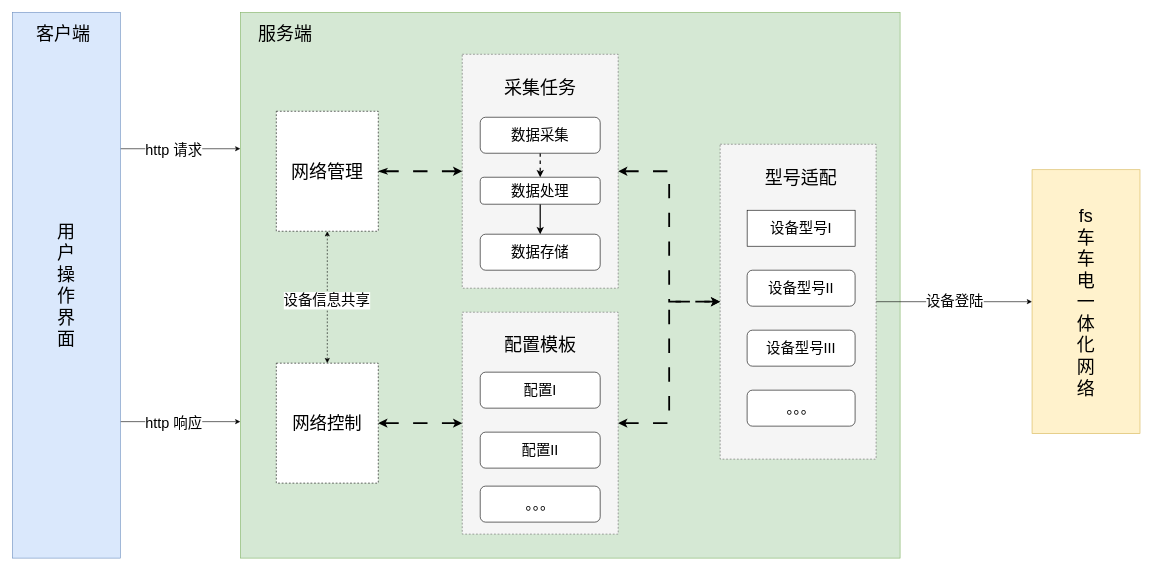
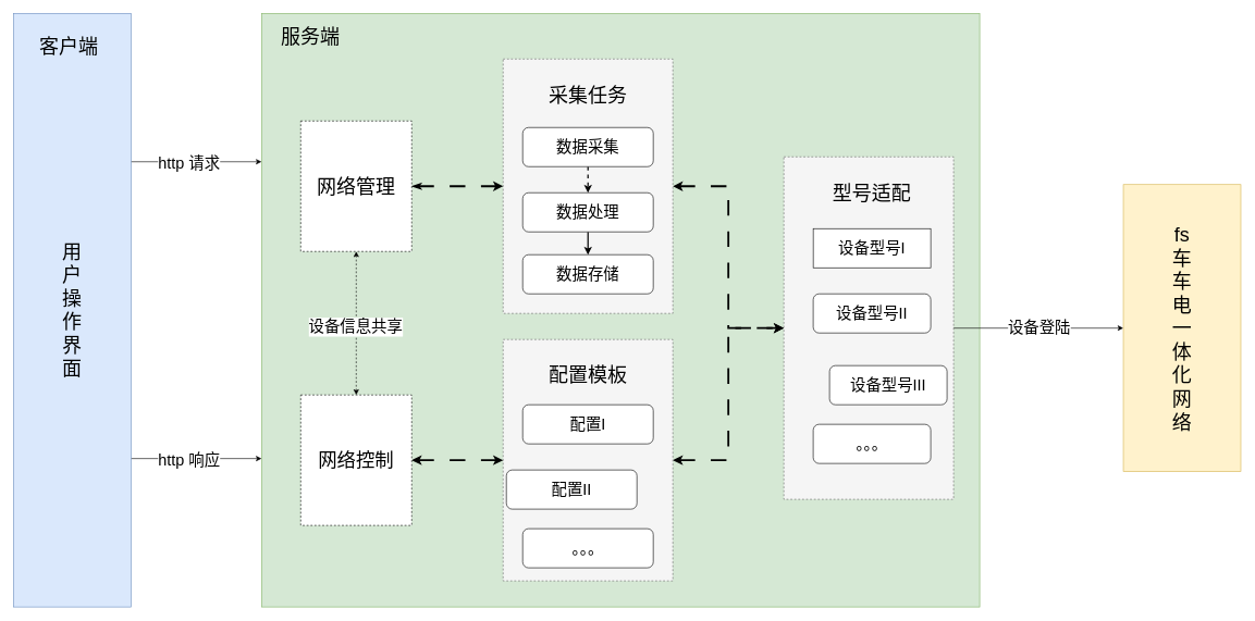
  <mxCell id="0" />
  <mxCell id="1" parent="0" />
  <mxCell id="2" value="" style="rounded=0;whiteSpace=wrap;html=1;fillColor=#d5e8d4;strokeColor=#82b366;" vertex="1" parent="1"><mxGeometry x="400" y="20" width="1100" height="910" as="geometry" /></mxCell>
  <mxCell id="3" style="edgeStyle=orthogonalEdgeStyle;rounded=0;orthogonalLoop=1;jettySize=auto;html=1;entryX=0;entryY=0.5;entryDx=0;entryDy=0;startArrow=classic;startFill=1;strokeWidth=3;dashed=1;dashPattern=8 8;" edge="1" parent="1" source="4" target="9"><mxGeometry relative="1" as="geometry" /></mxCell>
  <mxCell id="4" value="" style="rounded=0;whiteSpace=wrap;html=1;dashed=1;fillColor=#f5f5f5;fontColor=#333333;strokeColor=#666666;" vertex="1" parent="1"><mxGeometry x="770" y="520" width="260" height="370" as="geometry" /></mxCell>
  <mxCell id="5" style="edgeStyle=orthogonalEdgeStyle;rounded=0;orthogonalLoop=1;jettySize=auto;html=1;exitX=1;exitY=0.5;exitDx=0;exitDy=0;entryX=0;entryY=0.5;entryDx=0;entryDy=0;startArrow=classic;startFill=1;strokeWidth=3;dashed=1;dashPattern=8 8;" edge="1" parent="1" source="6" target="9"><mxGeometry relative="1" as="geometry" /></mxCell>
  <mxCell id="6" value="" style="rounded=0;whiteSpace=wrap;html=1;fillColor=#f5f5f5;dashed=1;fontColor=#333333;strokeColor=#666666;" vertex="1" parent="1"><mxGeometry x="770" y="90" width="260" height="390" as="geometry" /></mxCell>
  <mxCell id="7" style="edgeStyle=orthogonalEdgeStyle;rounded=0;orthogonalLoop=1;jettySize=auto;html=1;exitX=1;exitY=0.5;exitDx=0;exitDy=0;" edge="1" parent="1" source="9" target="19"><mxGeometry relative="1" as="geometry" /></mxCell>
  <mxCell id="8" value="&lt;font style=&quot;font-size: 24px;&quot;&gt;设备登陆&lt;/font&gt;" style="edgeLabel;html=1;align=center;verticalAlign=middle;resizable=0;points=[];" vertex="1" connectable="0" parent="7"><mxGeometry x="-0.131" relative="1" as="geometry"><mxPoint x="17" as="offset" /></mxGeometry></mxCell>
  <mxCell id="9" value="" style="rounded=0;whiteSpace=wrap;html=1;dashed=1;fillColor=#f5f5f5;fontColor=#333333;strokeColor=#666666;" vertex="1" parent="1"><mxGeometry x="1200" y="240" width="260" height="525" as="geometry" /></mxCell>
  <mxCell id="10" style="edgeStyle=orthogonalEdgeStyle;rounded=0;orthogonalLoop=1;jettySize=auto;html=1;exitX=1;exitY=0.75;exitDx=0;exitDy=0;entryX=0;entryY=0.75;entryDx=0;entryDy=0;" edge="1" parent="1" source="14" target="2"><mxGeometry relative="1" as="geometry" /></mxCell>
  <mxCell id="11" value="&lt;font style=&quot;font-size: 24px;&quot;&gt;http 响应&lt;/font&gt;" style="edgeLabel;html=1;align=center;verticalAlign=middle;resizable=0;points=[];" vertex="1" connectable="0" parent="10"><mxGeometry x="-0.12" y="-2" relative="1" as="geometry"><mxPoint as="offset" /></mxGeometry></mxCell>
  <mxCell id="12" style="edgeStyle=orthogonalEdgeStyle;rounded=0;orthogonalLoop=1;jettySize=auto;html=1;exitX=1;exitY=0.25;exitDx=0;exitDy=0;entryX=0;entryY=0.25;entryDx=0;entryDy=0;" edge="1" parent="1" source="14" target="2"><mxGeometry relative="1" as="geometry" /></mxCell>
  <mxCell id="13" value="&lt;font style=&quot;font-size: 24px;&quot;&gt;http 请求&lt;/font&gt;" style="edgeLabel;html=1;align=center;verticalAlign=middle;resizable=0;points=[];" vertex="1" connectable="0" parent="12"><mxGeometry x="-0.124" y="-3" relative="1" as="geometry"><mxPoint as="offset" /></mxGeometry></mxCell>
  <mxCell id="14" value="&lt;span style=&quot;font-size: 30px;&quot;&gt;用&lt;/span&gt;&lt;div&gt;&lt;span style=&quot;font-size: 30px;&quot;&gt;户&lt;/span&gt;&lt;/div&gt;&lt;div&gt;&lt;span style=&quot;font-size: 30px;&quot;&gt;操&lt;/span&gt;&lt;/div&gt;&lt;div&gt;&lt;span style=&quot;font-size: 30px;&quot;&gt;作&lt;/span&gt;&lt;/div&gt;&lt;div&gt;&lt;span style=&quot;font-size: 30px;&quot;&gt;界&lt;/span&gt;&lt;/div&gt;&lt;div&gt;&lt;span style=&quot;font-size: 30px;&quot;&gt;面&lt;/span&gt;&lt;/div&gt;" style="rounded=0;whiteSpace=wrap;html=1;fillColor=#dae8fc;strokeColor=#6c8ebf;" vertex="1" parent="1"><mxGeometry x="20" y="20" width="180" height="910" as="geometry" /></mxCell>
  <mxCell id="15" style="edgeStyle=orthogonalEdgeStyle;rounded=0;orthogonalLoop=1;jettySize=auto;html=1;entryX=0;entryY=0.5;entryDx=0;entryDy=0;startArrow=classicThin;startFill=1;strokeWidth=3;dashed=1;dashPattern=8 8;" edge="1" parent="1" source="18" target="6"><mxGeometry relative="1" as="geometry" /></mxCell>
  <mxCell id="16" style="edgeStyle=orthogonalEdgeStyle;rounded=0;orthogonalLoop=1;jettySize=auto;html=1;entryX=0.5;entryY=0;entryDx=0;entryDy=0;startArrow=classic;startFill=1;dashed=1;" edge="1" parent="1" source="18" target="27"><mxGeometry relative="1" as="geometry" /></mxCell>
  <mxCell id="17" value="&lt;font style=&quot;font-size: 24px;&quot;&gt;设备信息共享&lt;/font&gt;" style="edgeLabel;html=1;align=center;verticalAlign=middle;resizable=0;points=[];" vertex="1" connectable="0" parent="16"><mxGeometry x="0.045" y="-2" relative="1" as="geometry"><mxPoint as="offset" /></mxGeometry></mxCell>
  <mxCell id="18" value="&lt;font style=&quot;font-size: 30px;&quot;&gt;网络管理&lt;/font&gt;" style="rounded=0;whiteSpace=wrap;html=1;dashed=1;" vertex="1" parent="1"><mxGeometry x="460" y="185" width="170" height="200" as="geometry" /></mxCell>
  <mxCell id="19" value="&lt;font style=&quot;font-size: 30px;&quot;&gt;fs&lt;/font&gt;&lt;div&gt;&lt;font style=&quot;font-size: 30px;&quot;&gt;车&lt;/font&gt;&lt;/div&gt;&lt;div&gt;&lt;font style=&quot;font-size: 30px;&quot;&gt;车&lt;/font&gt;&lt;/div&gt;&lt;div&gt;&lt;font style=&quot;font-size: 30px;&quot;&gt;电&lt;/font&gt;&lt;/div&gt;&lt;div&gt;&lt;font style=&quot;font-size: 30px;&quot;&gt;一&lt;/font&gt;&lt;/div&gt;&lt;div&gt;&lt;font style=&quot;font-size: 30px;&quot;&gt;体&lt;/font&gt;&lt;/div&gt;&lt;div&gt;&lt;font style=&quot;font-size: 30px;&quot;&gt;化&lt;/font&gt;&lt;/div&gt;&lt;div&gt;&lt;font style=&quot;font-size: 30px;&quot;&gt;网&lt;/font&gt;&lt;/div&gt;&lt;div&gt;&lt;font style=&quot;font-size: 30px;&quot;&gt;络&lt;/font&gt;&lt;/div&gt;" style="rounded=0;whiteSpace=wrap;html=1;fillColor=#fff2cc;strokeColor=#d6b656;" vertex="1" parent="1"><mxGeometry x="1720" y="282.5" width="180" height="440" as="geometry" /></mxCell>
  <mxCell id="20" style="edgeStyle=orthogonalEdgeStyle;rounded=0;orthogonalLoop=1;jettySize=auto;html=1;strokeWidth=2;dashed=1;" edge="1" parent="1" source="21" target="23"><mxGeometry relative="1" as="geometry" /></mxCell>
  <mxCell id="21" value="&lt;font style=&quot;font-size: 24px;&quot;&gt;数据采集&lt;/font&gt;" style="rounded=1;whiteSpace=wrap;html=1;" vertex="1" parent="1"><mxGeometry x="800" y="195" width="200" height="60" as="geometry" /></mxCell>
  <mxCell id="22" style="edgeStyle=orthogonalEdgeStyle;rounded=0;orthogonalLoop=1;jettySize=auto;html=1;exitX=0.5;exitY=1;exitDx=0;exitDy=0;entryX=0.5;entryY=0;entryDx=0;entryDy=0;strokeWidth=2;dashed=0;" edge="1" parent="1" source="23" target="24"><mxGeometry relative="1" as="geometry" /></mxCell>
- <mxCell id="23" value="&lt;font style=&quot;font-size: 24px;&quot;&gt;数据处理&lt;/font&gt;" style="rounded=1;whiteSpace=wrap;html=1;" vertex="1" parent="1"><mxGeometry x="800" y="295" width="200" height="45" as="geometry" /></mxCell>
+ <mxCell id="23" value="&lt;font style=&quot;font-size: 24px;&quot;&gt;数据处理&lt;/font&gt;" style="rounded=1;whiteSpace=wrap;html=1;" vertex="1" parent="1"><mxGeometry x="800" y="295" width="200" height="60" as="geometry" /></mxCell>
  <mxCell id="24" value="&lt;font style=&quot;font-size: 24px;&quot;&gt;数据存储&lt;/font&gt;" style="rounded=1;whiteSpace=wrap;html=1;" vertex="1" parent="1"><mxGeometry x="800" y="390" width="200" height="60" as="geometry" /></mxCell>
  <mxCell id="25" value="&lt;font style=&quot;font-size: 24px;&quot;&gt;设备型号I&lt;/font&gt;" style="whiteSpace=wrap;html=1;rounded=0;" vertex="1" parent="1"><mxGeometry x="1245" y="350" width="180" height="60" as="geometry" /></mxCell>
  <mxCell id="26" style="edgeStyle=orthogonalEdgeStyle;rounded=0;orthogonalLoop=1;jettySize=auto;html=1;entryX=0;entryY=0.5;entryDx=0;entryDy=0;strokeWidth=3;dashed=1;dashPattern=8 8;startArrow=classic;startFill=1;" edge="1" parent="1" source="27" target="4"><mxGeometry relative="1" as="geometry" /></mxCell>
  <mxCell id="27" value="&lt;font style=&quot;font-size: 29px;&quot;&gt;网络控制&lt;/font&gt;" style="rounded=0;whiteSpace=wrap;html=1;dashed=1;" vertex="1" parent="1"><mxGeometry x="460" y="605" width="170" height="200" as="geometry" /></mxCell>
  <mxCell id="28" value="&lt;font style=&quot;font-size: 24px;&quot;&gt;配置I&lt;/font&gt;" style="rounded=1;whiteSpace=wrap;html=1;" vertex="1" parent="1"><mxGeometry x="800" y="620" width="200" height="60" as="geometry" /></mxCell>
- <mxCell id="29" value="&lt;font style=&quot;font-size: 24px;&quot;&gt;配置II&lt;/font&gt;" style="rounded=1;whiteSpace=wrap;html=1;" vertex="1" parent="1"><mxGeometry x="800" y="720" width="200" height="60" as="geometry" /></mxCell>
+ <mxCell id="29" value="&lt;font style=&quot;font-size: 24px;&quot;&gt;配置II&lt;/font&gt;" style="rounded=1;whiteSpace=wrap;html=1;" vertex="1" parent="1"><mxGeometry x="775" y="720" width="200" height="60" as="geometry" /></mxCell>
  <mxCell id="30" value="&lt;font style=&quot;font-size: 24px;&quot;&gt;。。。&lt;/font&gt;" style="rounded=1;whiteSpace=wrap;html=1;" vertex="1" parent="1"><mxGeometry x="800" y="810" width="200" height="60" as="geometry" /></mxCell>
  <mxCell id="31" value="&lt;font style=&quot;font-size: 24px;&quot;&gt;设备型号II&lt;/font&gt;" style="rounded=1;whiteSpace=wrap;html=1;" vertex="1" parent="1"><mxGeometry x="1245" y="450" width="180" height="60" as="geometry" /></mxCell>
- <mxCell id="32" value="&lt;font style=&quot;font-size: 24px;&quot;&gt;设备型号III&lt;/font&gt;" style="rounded=1;whiteSpace=wrap;html=1;" vertex="1" parent="1"><mxGeometry x="1245" y="550" width="180" height="60" as="geometry" /></mxCell>
+ <mxCell id="32" value="&lt;font style=&quot;font-size: 24px;&quot;&gt;设备型号III&lt;/font&gt;" style="rounded=1;whiteSpace=wrap;html=1;" vertex="1" parent="1"><mxGeometry x="1270" y="560" width="180" height="60" as="geometry" /></mxCell>
  <mxCell id="33" value="&lt;font style=&quot;font-size: 24px;&quot;&gt;。。。&lt;/font&gt;" style="rounded=1;whiteSpace=wrap;html=1;" vertex="1" parent="1"><mxGeometry x="1245" y="650" width="180" height="60" as="geometry" /></mxCell>
  <mxCell id="34" value="&lt;font style=&quot;font-size: 30px;&quot;&gt;型号适配&lt;/font&gt;" style="text;html=1;align=center;verticalAlign=middle;whiteSpace=wrap;rounded=0;strokeWidth=2;" vertex="1" parent="1"><mxGeometry x="1215" y="280" width="240" height="30" as="geometry" /></mxCell>
  <mxCell id="35" value="&lt;font style=&quot;font-size: 30px;&quot;&gt;采集任务&lt;/font&gt;" style="text;html=1;align=center;verticalAlign=middle;whiteSpace=wrap;rounded=0;strokeWidth=2;" vertex="1" parent="1"><mxGeometry x="780" y="130" width="240" height="30" as="geometry" /></mxCell>
  <mxCell id="36" value="&lt;font style=&quot;font-size: 30px;&quot;&gt;配置模板&lt;/font&gt;" style="text;html=1;align=center;verticalAlign=middle;whiteSpace=wrap;rounded=0;strokeWidth=2;" vertex="1" parent="1"><mxGeometry x="780" y="560" width="240" height="30" as="geometry" /></mxCell>
- <mxCell id="37" value="&lt;font style=&quot;font-size: 30px;&quot;&gt;客户端&lt;/font&gt;" style="text;html=1;align=center;verticalAlign=middle;whiteSpace=wrap;rounded=0;" vertex="1" parent="1"><mxGeometry x="40" y="40" width="130" height="30" as="geometry" /></mxCell>
+ <mxCell id="37" value="&lt;font style=&quot;font-size: 30px;&quot;&gt;客户端&lt;/font&gt;" style="text;html=1;align=center;verticalAlign=middle;whiteSpace=wrap;rounded=0;" vertex="1" parent="1"><mxGeometry x="40" y="55" width="130" height="30" as="geometry" /></mxCell>
  <mxCell id="38" value="&lt;font style=&quot;font-size: 30px;&quot;&gt;服务端&lt;/font&gt;" style="text;html=1;align=center;verticalAlign=middle;whiteSpace=wrap;rounded=0;" vertex="1" parent="1"><mxGeometry x="410" y="40" width="130" height="30" as="geometry" /></mxCell>
